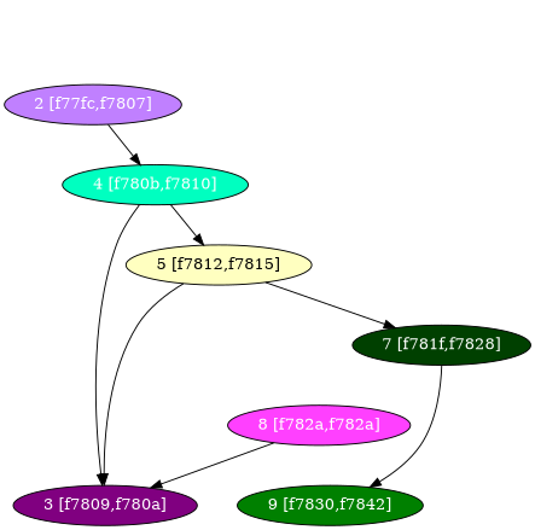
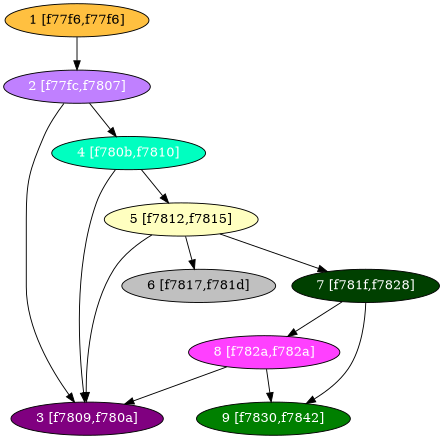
  digraph {
    node [fontcolor="#ffffff" shape=oval style=filled]
+   n1 [fillcolor="#FFC040" fontcolor="#000000" label="1 [f77f6,f77f6]"]
    n2 [fillcolor="#C080FF" label="2 [f77fc,f7807]"]
    n3 [fillcolor="#800080" label="3 [f7809,f780a]"]
    n4 [fillcolor="#00FFC0" label="4 [f780b,f7810]"]
    n5 [fillcolor="#FFFFC0" fontcolor="#000000" label="5 [f7812,f7815]"]
+   n6 [fillcolor="#C0C0C0" fontcolor="#000000" label="6 [f7817,f781d]"]
    n7 [fillcolor="#004000" label="7 [f781f,f7828]"]
    n8 [fillcolor="#FF40FF" label="8 [f782a,f782a]"]
    n9 [fillcolor="#008000" label="9 [f7830,f7842]"]
+   n1 -> n2
+   n2 -> n3
    n2 -> n4
    n4 -> n3
    n4 -> n5
    n5 -> n3
+   n5 -> n6
    n5 -> n7
+   n7 -> n8
    n7 -> n9
    n8 -> n3
+   n8 -> n9
  }
